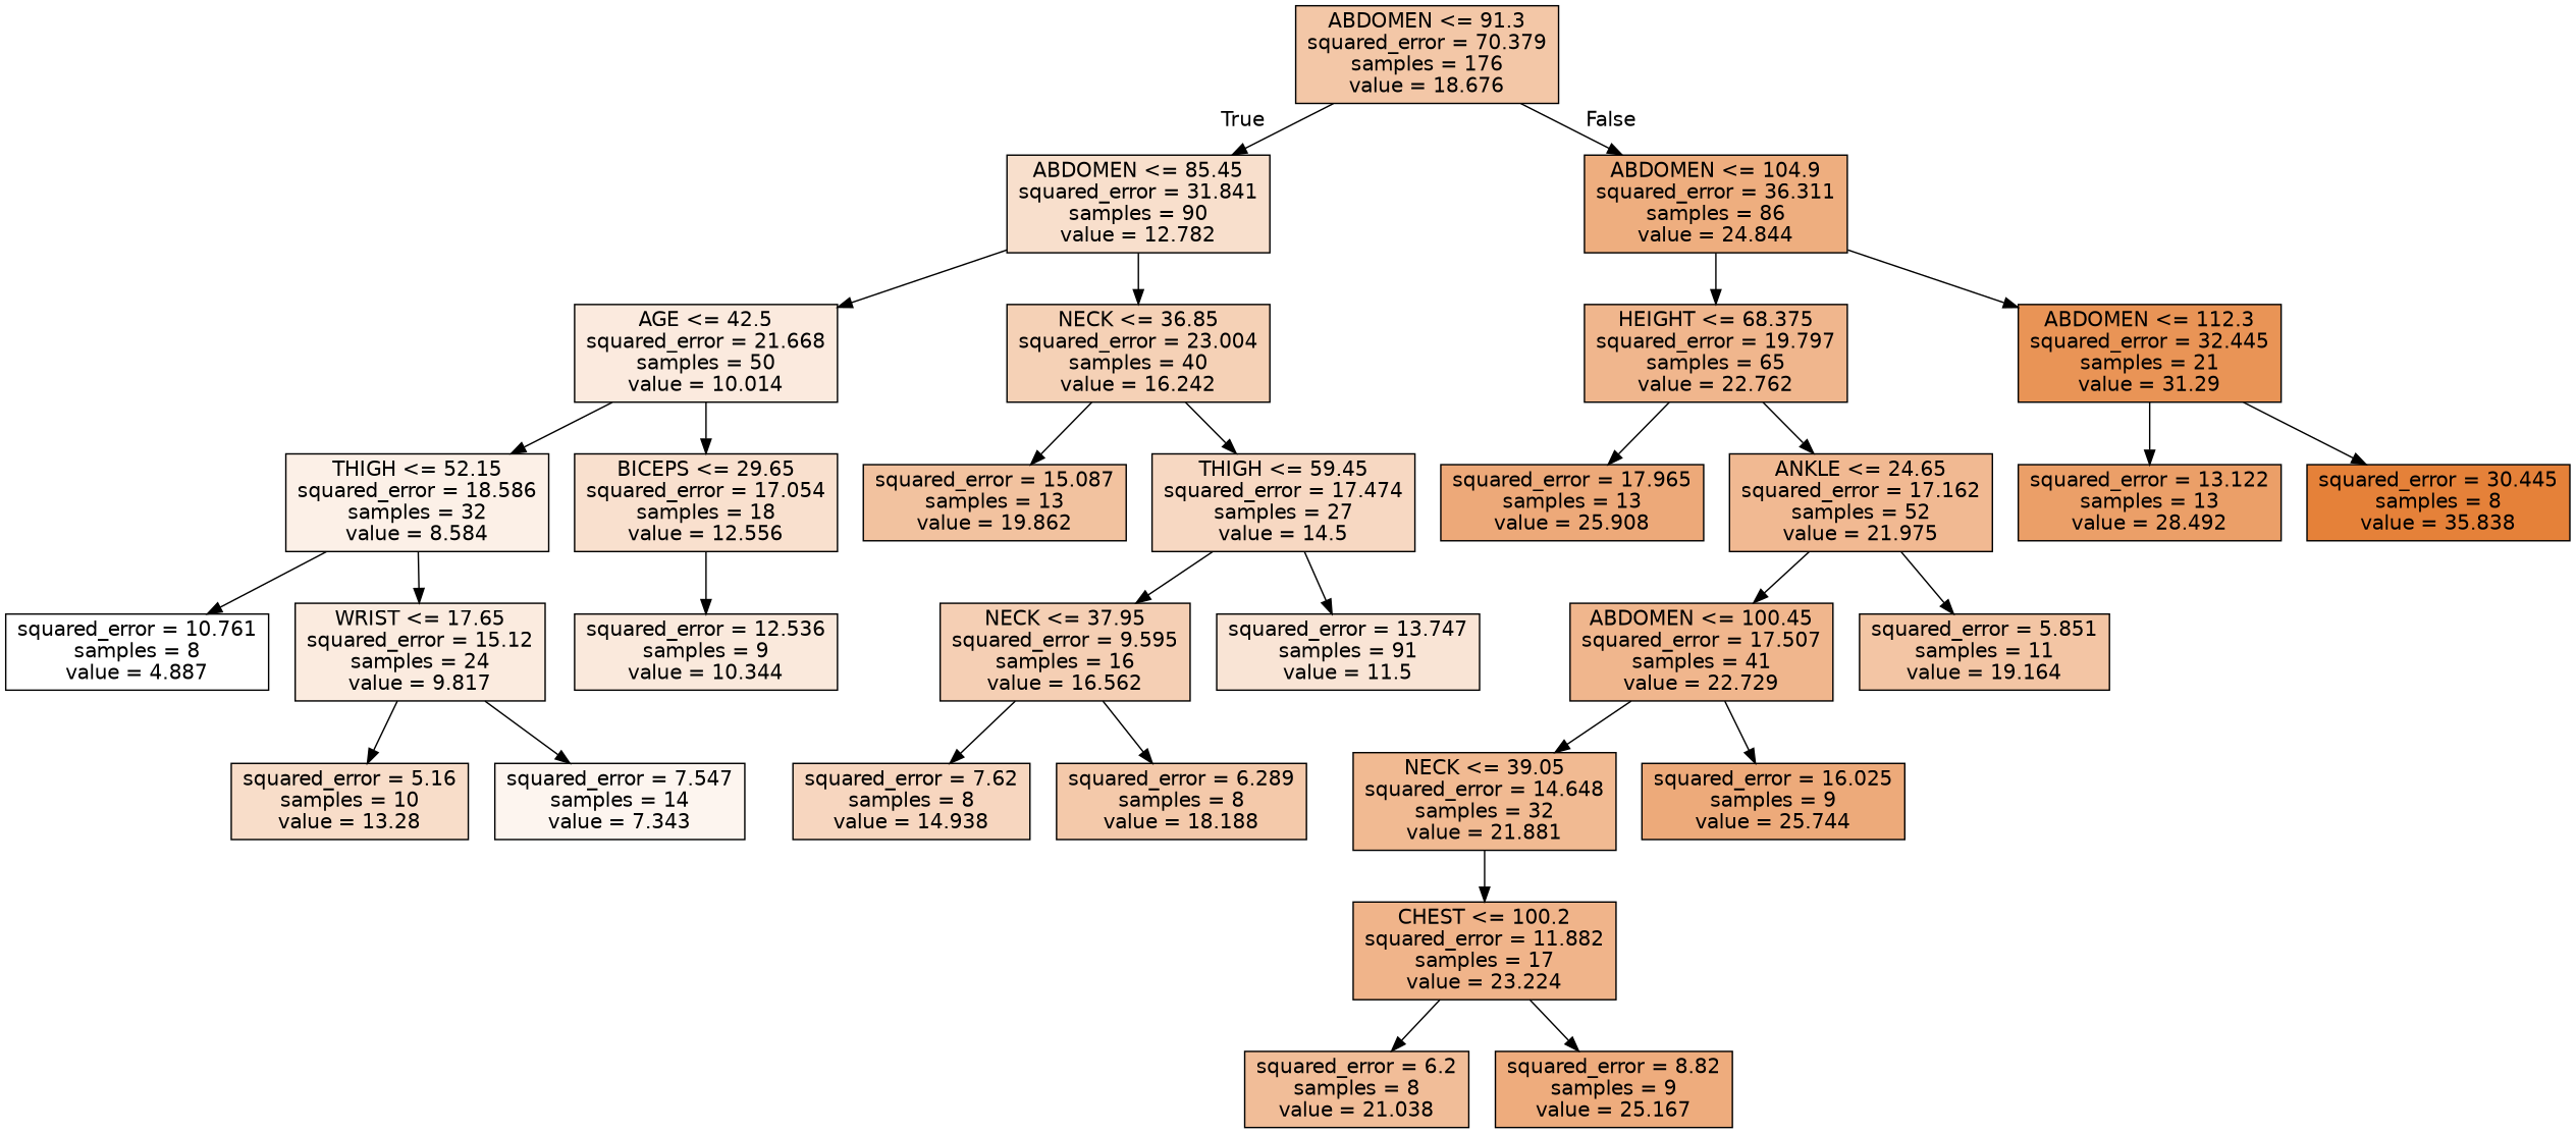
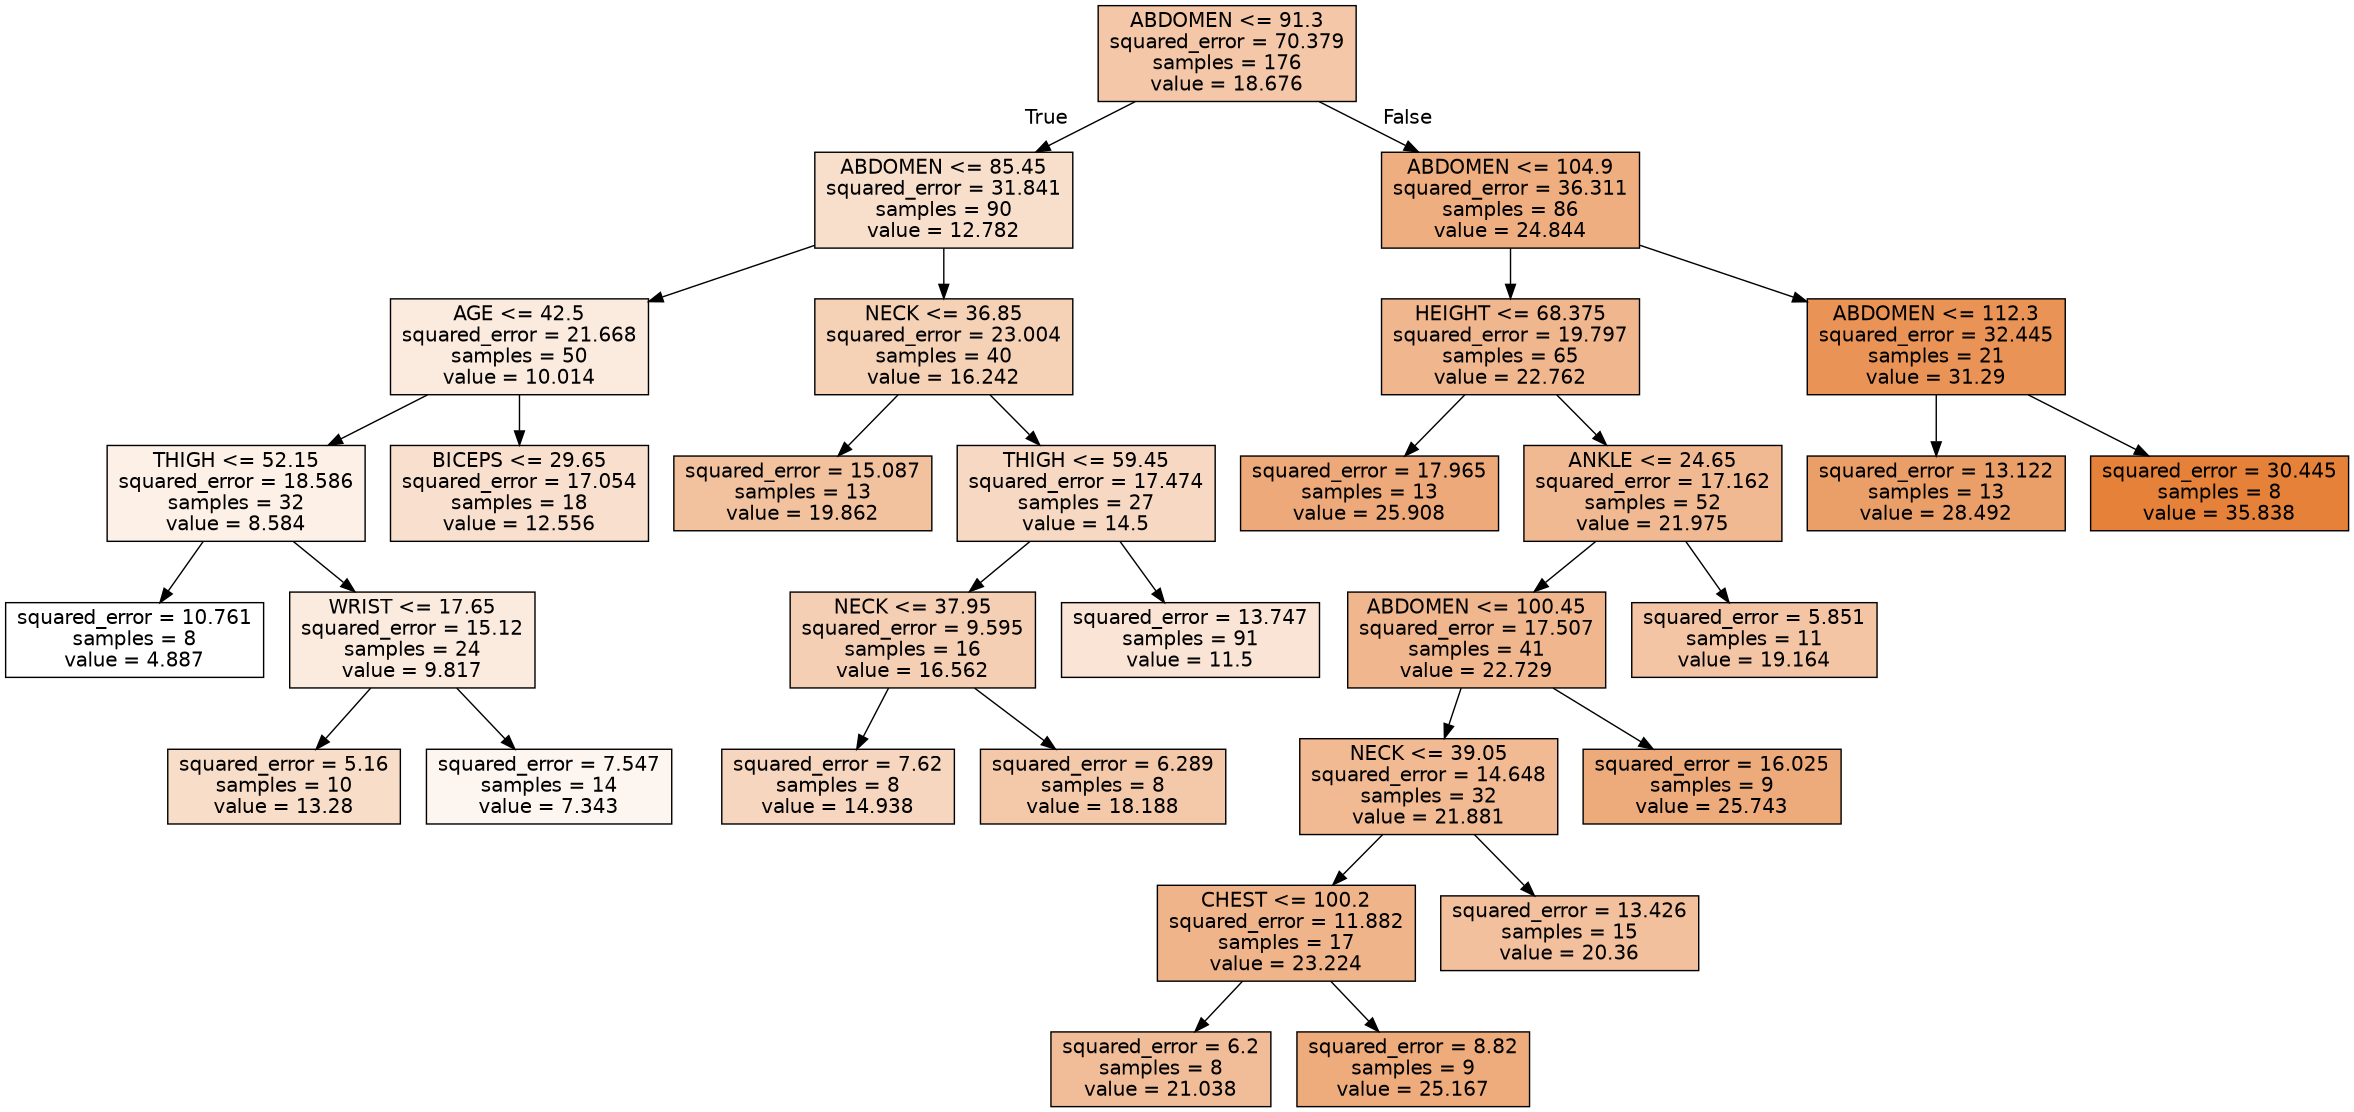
  digraph {
    node [color=black fillcolor="#f0b68d" fontname=helvetica shape=box style=filled]
    edge [fontname=helvetica]
    n1 [fillcolor="#f3c7a7" label="ABDOMEN <= 91.3\nsquared_error = 70.379\nsamples = 176\nvalue = 18.676"]
    n2 [fillcolor="#f8dfcc" label="ABDOMEN <= 85.45\nsquared_error = 31.841\nsamples = 90\nvalue = 12.782"]
    n3 [fillcolor="#eeae7f" label="ABDOMEN <= 104.9\nsquared_error = 36.311\nsamples = 86\nvalue = 24.844"]
    n4 [fillcolor="#fbeade" label="AGE <= 42.5\nsquared_error = 21.668\nsamples = 50\nvalue = 10.014"]
    n5 [fillcolor="#f5d1b6" label="NECK <= 36.85\nsquared_error = 23.004\nsamples = 40\nvalue = 16.242"]
    n6 [label="HEIGHT <= 68.375\nsquared_error = 19.797\nsamples = 65\nvalue = 22.762"]
    n7 [fillcolor="#e99456" label="ABDOMEN <= 112.3\nsquared_error = 32.445\nsamples = 21\nvalue = 31.29"]
    n8 [fillcolor="#fcf0e7" label="THIGH <= 52.15\nsquared_error = 18.586\nsamples = 32\nvalue = 8.584"]
    n9 [fillcolor="#f9e0ce" label="BICEPS <= 29.65\nsquared_error = 17.054\nsamples = 18\nvalue = 12.556"]
    n10 [fillcolor="#f2c29f" label="squared_error = 15.087\nsamples = 13\nvalue = 19.862"]
    n11 [fillcolor="#f7d8c2" label="THIGH <= 59.45\nsquared_error = 17.474\nsamples = 27\nvalue = 14.5"]
    n12 [fillcolor="#ffffff" label="squared_error = 10.761\nsamples = 8\nvalue = 4.887"]
    n13 [fillcolor="#fbebdf" label="WRIST <= 17.65\nsquared_error = 15.12\nsamples = 24\nvalue = 9.817"]
-   n14 [fillcolor="#fae9dc" label="squared_error = 12.536\nsamples = 9\nvalue = 10.344"]
    n15 [fillcolor="#f8ddc9" label="squared_error = 5.16\nsamples = 10\nvalue = 13.28"]
    n16 [fillcolor="#fdf5ef" label="squared_error = 7.547\nsamples = 14\nvalue = 7.343"]
    n17 [fillcolor="#f5cfb4" label="NECK <= 37.95\nsquared_error = 9.595\nsamples = 16\nvalue = 16.562"]
    n18 [fillcolor="#f9e4d5" label="squared_error = 13.747\nsamples = 91\nvalue = 11.5"]
    n19 [fillcolor="#f7d6bf" label="squared_error = 7.62\nsamples = 8\nvalue = 14.938"]
    n20 [fillcolor="#f4c9aa" label="squared_error = 6.289\nsamples = 8\nvalue = 18.188"]
    n21 [fillcolor="#eda979" label="squared_error = 17.965\nsamples = 13\nvalue = 25.908"]
    n22 [fillcolor="#f1b992" label="ANKLE <= 24.65\nsquared_error = 17.162\nsamples = 52\nvalue = 21.975"]
    n23 [fillcolor="#eb9f68" label="squared_error = 13.122\nsamples = 13\nvalue = 28.492"]
    n24 [fillcolor="#e58139" label="squared_error = 30.445\nsamples = 8\nvalue = 35.838"]
    n25 [label="ABDOMEN <= 100.45\nsquared_error = 17.507\nsamples = 41\nvalue = 22.729"]
    n26 [fillcolor="#f3c5a4" label="squared_error = 5.851\nsamples = 11\nvalue = 19.164"]
    n27 [fillcolor="#f1ba92" label="NECK <= 39.05\nsquared_error = 14.648\nsamples = 32\nvalue = 21.881"]
-   n28 [fillcolor="#edaa7a" label="squared_error = 16.025\nsamples = 9\nvalue = 25.744"]
+   n28 [fillcolor="#edaa7a" label="squared_error = 16.025\nsamples = 9\nvalue = 25.743"]
    n29 [fillcolor="#f0b48a" label="CHEST <= 100.2\nsquared_error = 11.882\nsamples = 17\nvalue = 23.224"]
+   n30 [fillcolor="#f2c09c" label="squared_error = 13.426\nsamples = 15\nvalue = 20.36"]
    n31 [fillcolor="#f1bd98" label="squared_error = 6.2\nsamples = 8\nvalue = 21.038"]
    n32 [fillcolor="#eeac7d" label="squared_error = 8.82\nsamples = 9\nvalue = 25.167"]
    n1 -> n2 [headlabel=True labelangle=45 labeldistance=2.5]
    n1 -> n3 [headlabel=False labelangle=-45 labeldistance=2.5]
    n2 -> n4
    n2 -> n5
    n3 -> n6
    n3 -> n7
    n4 -> n8
    n4 -> n9
    n5 -> n10
    n5 -> n11
    n6 -> n21
    n6 -> n22
    n7 -> n23
    n7 -> n24
    n8 -> n12
    n8 -> n13
-   n9 -> n14
    n11 -> n17
    n11 -> n18
    n13 -> n15
    n13 -> n16
    n17 -> n19
    n17 -> n20
    n22 -> n25
    n22 -> n26
    n25 -> n27
    n25 -> n28
    n27 -> n29
+   n27 -> n30
    n29 -> n31
    n29 -> n32
  }
